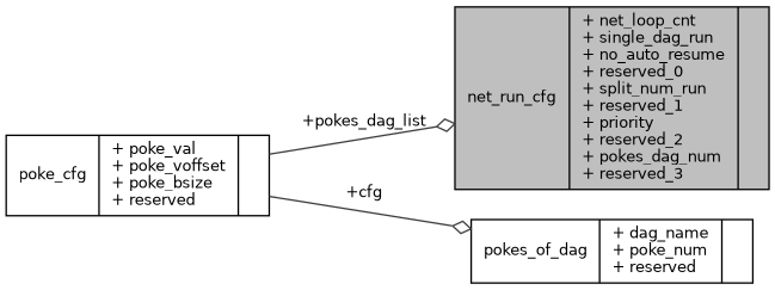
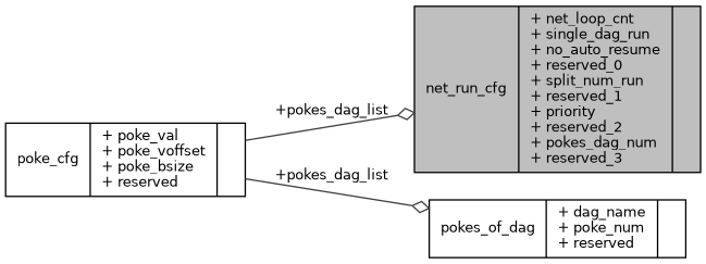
  digraph {
    rankdir=LR
    node [color=black fontname=Helvetica fontsize=10 shape=record]
    edge [arrowhead=odiamond color=grey25 fontname=Helvetica fontsize=10 labelfontname=Helvetica labelfontsize=10 style=solid]
    n1 [fillcolor=grey75 fontcolor=black height=0.2 label="{net_run_cfg\n|+ net_loop_cnt\l+ single_dag_run\l+ no_auto_resume\l+ reserved_0\l+ split_num_run\l+ reserved_1\l+ priority\l+ reserved_2\l+ pokes_dag_num\l+ reserved_3\l|}" style=filled width=0.4]
    n2 [height=0.2 label="{pokes_of_dag\n|+ dag_name\l+ poke_num\l+ reserved\l|}" width=0.4]
    n3 [height=0.2 label="{poke_cfg\n|+ poke_val\l+ poke_voffset\l+ poke_bsize\l+ reserved\l|}" width=0.4]
    n3 -> n1 [label=" +pokes_dag_list"]
-   n3 -> n2 [label=" +cfg"]
+   n3 -> n2 [label=" +pokes_dag_list"]
  }
